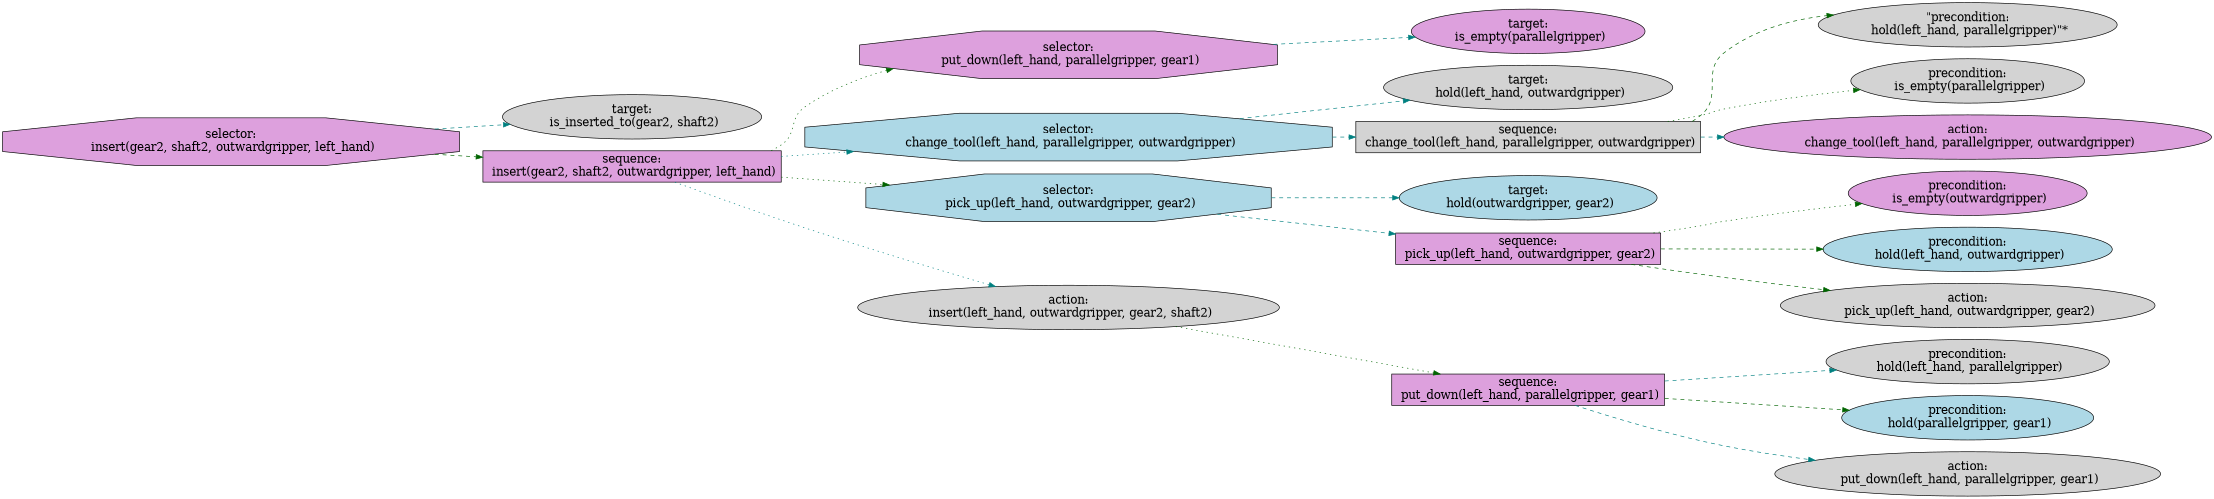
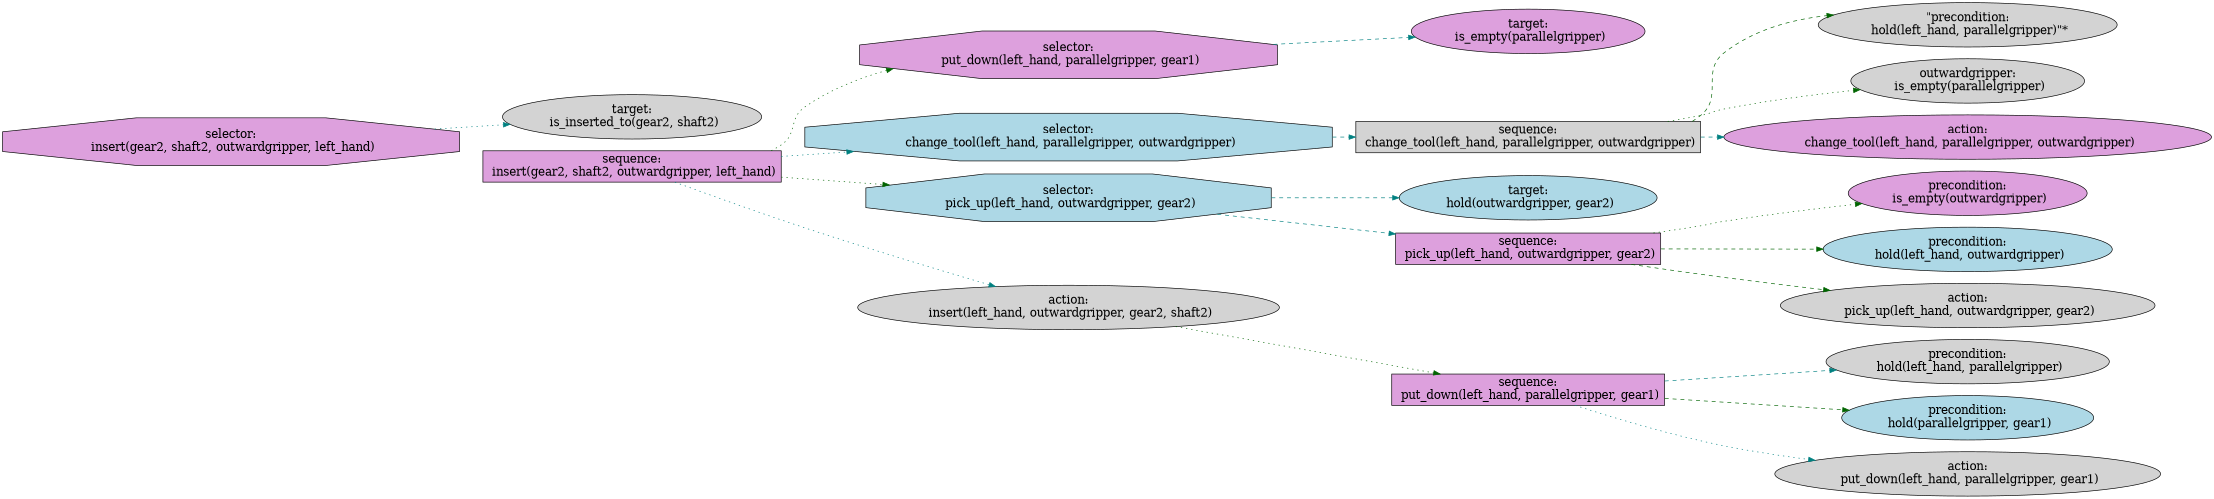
  digraph {
    fontname="times-roman"
    ordering=out
    rankdir=LR
    node [fillcolor=lightgrey fontcolor=black fontname="times-roman" fontsize=18 shape=ellipse style=filled]
    edge [color=teal fontname="times-roman" style=dashed]
    n1 [fillcolor=plum label="selector:\n insert(gear2, shaft2, outwardgripper, left_hand)" shape=octagon]
    n2 [label="target:\n is_inserted_to(gear2, shaft2)"]
    n3 [fillcolor=plum label="sequence:\n insert(gear2, shaft2, outwardgripper, left_hand)" shape=box]
    n4 [fillcolor=plum label="selector:\n put_down(left_hand, parallelgripper, gear1)" shape=octagon]
    n5 [fillcolor=lightblue label="selector:\n change_tool(left_hand, parallelgripper, outwardgripper)" shape=octagon]
    n6 [fillcolor=lightblue label="selector:\n pick_up(left_hand, outwardgripper, gear2)" shape=octagon]
    n7 [label="action:\n insert(left_hand, outwardgripper, gear2, shaft2)"]
    n8 [fillcolor=plum label="target:\n is_empty(parallelgripper)"]
-   n9 [label="target:\n hold(left_hand, outwardgripper)"]
    n10 [label="sequence:\n change_tool(left_hand, parallelgripper, outwardgripper)" shape=box]
    n11 [fillcolor=lightblue label="target:\n hold(outwardgripper, gear2)"]
    n12 [fillcolor=plum label="sequence:\n pick_up(left_hand, outwardgripper, gear2)" shape=box]
    n13 [fillcolor=plum label="sequence:\n put_down(left_hand, parallelgripper, gear1)" shape=box]
    n14 [label="precondition:\n hold(left_hand, parallelgripper)"]
    n15 [fillcolor=lightblue label="precondition:\n hold(parallelgripper, gear1)"]
    n16 [label="action:\n put_down(left_hand, parallelgripper, gear1)"]
    n17 [label="\"precondition:\n hold(left_hand, parallelgripper)\"*"]
-   n18 [label="precondition:\n is_empty(parallelgripper)"]
+   n18 [label="outwardgripper:\n is_empty(parallelgripper)"]
    n19 [fillcolor=plum label="action:\n change_tool(left_hand, parallelgripper, outwardgripper)"]
    n20 [fillcolor=plum label="precondition:\n is_empty(outwardgripper)"]
    n21 [fillcolor=lightblue label="precondition:\n hold(left_hand, outwardgripper)"]
    n22 [label="action:\n pick_up(left_hand, outwardgripper, gear2)"]
-   n1 -> n2
-   n1 -> n3 [color=darkgreen]
+   n1 -> n2 [style=dotted]
    n3 -> n4 [color=darkgreen style=dotted]
    n3 -> n5 [style=dotted]
    n3 -> n6 [color=darkgreen style=dotted]
    n3 -> n7 [style=dotted]
    n4 -> n8
-   n5 -> n9
    n5 -> n10
    n6 -> n11
    n6 -> n12
    n7 -> n13 [color=darkgreen style=dotted]
    n10 -> n17 [color=darkgreen]
    n10 -> n18 [color=darkgreen style=dotted]
    n10 -> n19
    n12 -> n20 [color=darkgreen style=dotted]
    n12 -> n21 [color=darkgreen]
    n12 -> n22 [color=darkgreen]
    n13 -> n14
    n13 -> n15 [color=darkgreen]
-   n13 -> n16
+   n13 -> n16 [style=dotted]
  }
